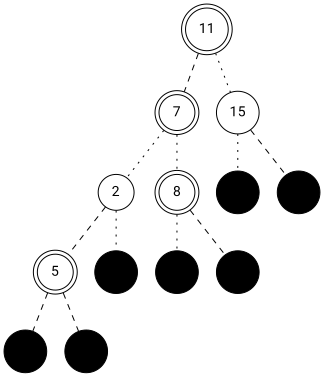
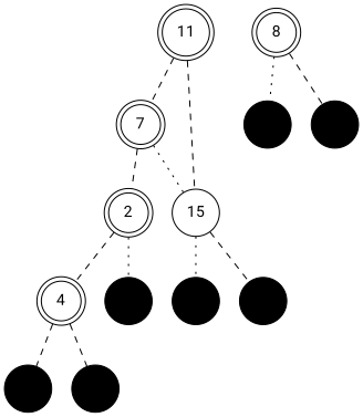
  graph {
    fontname="Roboto Mono"
    node [fontname="Roboto Mono" ordering=out shape=circle color=black fillcolor=black style=filled]
    edge [fontname="Roboto Mono" style=dashed]
    11 [shape=doublecircle color="" fillcolor="" style=""]
    7 [shape=doublecircle color="" fillcolor="" style=""]
    15 [color="" fillcolor="" style=""]
-   2 [color="" fillcolor="" style=""]
+   2 [shape=doublecircle color="" fillcolor="" style=""]
    8 [shape=doublecircle color="" fillcolor="" style=""]
    e2
    e3
-   5 [shape=doublecircle color="" fillcolor="" style=""]
+   5 [shape=doublecircle label=4 color="" fillcolor="" style=""]
    e1
    e4
    e5
    e6
    e7
    11 -- 7
-   11 -- 15 [style=dotted]
-   7 -- 2 [style=dotted]
-   7 -- 8 [style=dotted]
+   11 -- 15
+   7 -- 2
+   7 -- 15 [style=dotted]
    15 -- e2 [style=dotted]
    15 -- e3
    2 -- 5
    2 -- e1 [style=dotted]
    8 -- e6 [style=dotted]
    8 -- e7
    5 -- e4
    5 -- e5
  }
